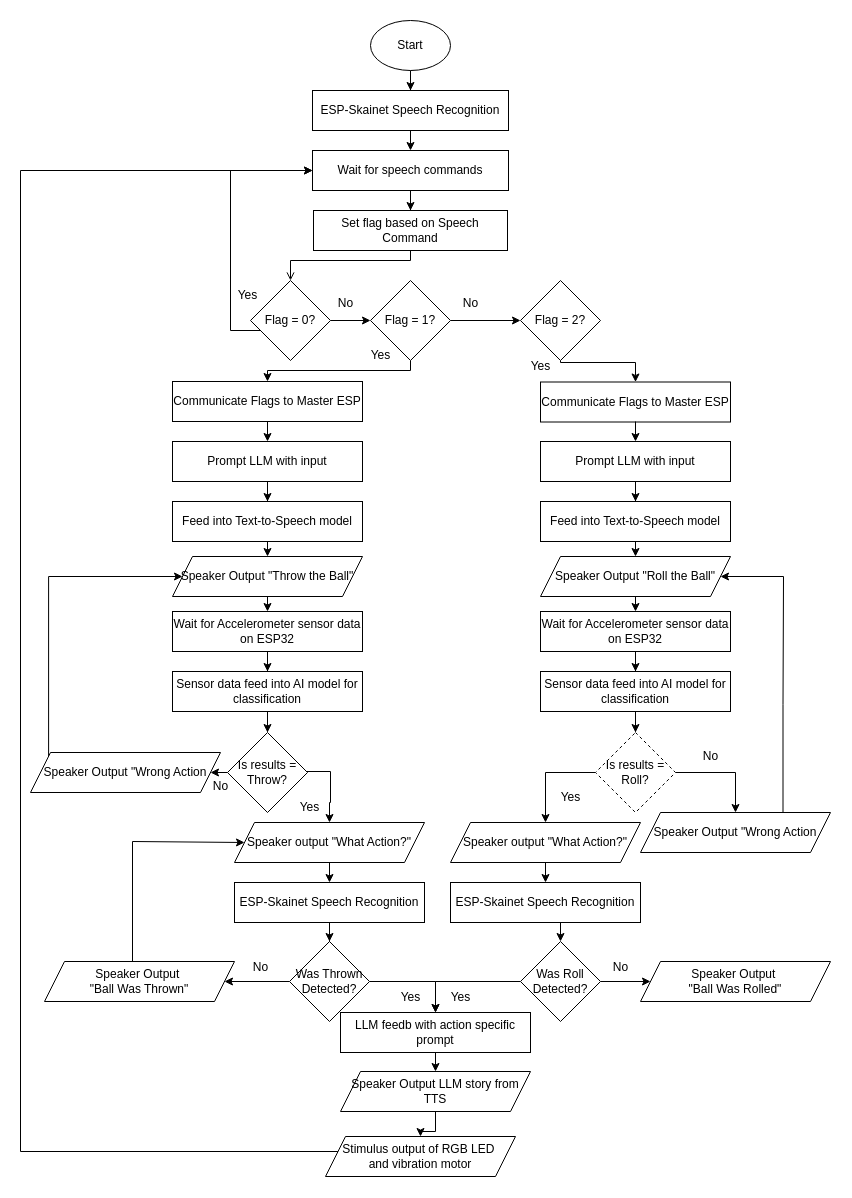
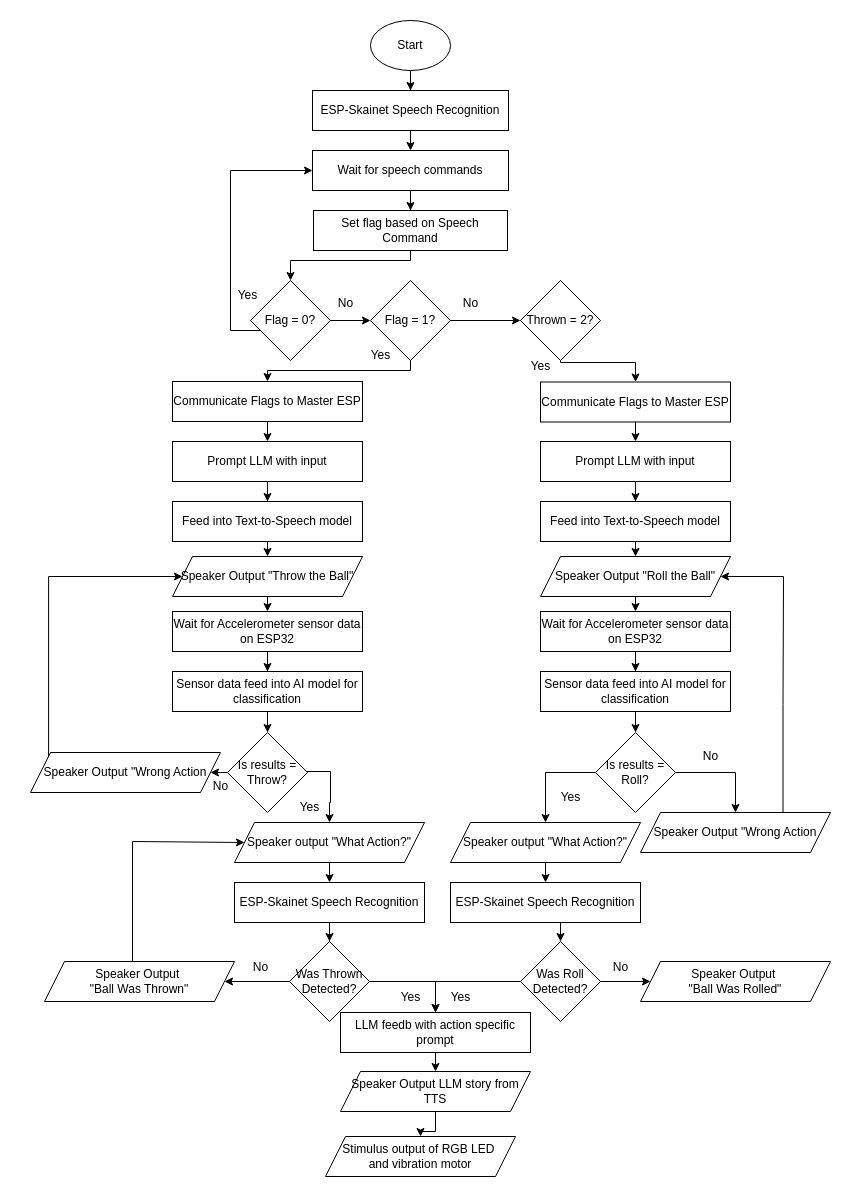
  <mxCell id="0" />
  <mxCell id="1" parent="0" />
  <mxCell id="2" style="edgeStyle=orthogonalEdgeStyle;rounded=0;orthogonalLoop=1;jettySize=auto;html=1;entryX=0.5;entryY=0;entryDx=0;entryDy=0;" edge="1" parent="1" source="3" target="42"><mxGeometry relative="1" as="geometry" /></mxCell>
  <mxCell id="3" value="Start" style="ellipse;whiteSpace=wrap;html=1;" parent="1" vertex="1"><mxGeometry x="370" y="20" width="80" height="50" as="geometry" /></mxCell>
  <mxCell id="4" style="edgeStyle=orthogonalEdgeStyle;rounded=0;orthogonalLoop=1;jettySize=auto;html=1;entryX=0.5;entryY=0;entryDx=0;entryDy=0;" parent="1" source="5" target="7" edge="1"><mxGeometry relative="1" as="geometry" /></mxCell>
  <mxCell id="5" value="Wait for speech commands" style="rounded=0;whiteSpace=wrap;html=1;" parent="1" vertex="1"><mxGeometry x="312" y="150" width="196" height="40" as="geometry" /></mxCell>
- <mxCell id="6" style="edgeStyle=orthogonalEdgeStyle;rounded=0;orthogonalLoop=1;jettySize=auto;html=1;endArrow=open;" parent="1" source="7" target="19" edge="1"><mxGeometry relative="1" as="geometry"><Array as="points"><mxPoint x="410" y="260" /><mxPoint x="290" y="260" /></Array></mxGeometry></mxCell>
+ <mxCell id="6" style="edgeStyle=orthogonalEdgeStyle;rounded=0;orthogonalLoop=1;jettySize=auto;html=1;" parent="1" source="7" target="19" edge="1"><mxGeometry relative="1" as="geometry"><Array as="points"><mxPoint x="410" y="260" /><mxPoint x="290" y="260" /></Array></mxGeometry></mxCell>
  <mxCell id="7" value="Set flag based on Speech Command" style="rounded=0;whiteSpace=wrap;html=1;" parent="1" vertex="1"><mxGeometry x="313" y="210" width="194" height="40" as="geometry" /></mxCell>
  <mxCell id="8" style="edgeStyle=orthogonalEdgeStyle;rounded=0;orthogonalLoop=1;jettySize=auto;html=1;exitX=0;exitY=0.5;exitDx=0;exitDy=0;entryX=1;entryY=0.5;entryDx=0;entryDy=0;" edge="1" parent="1" source="10" target="53"><mxGeometry relative="1" as="geometry" /></mxCell>
  <mxCell id="9" style="edgeStyle=orthogonalEdgeStyle;rounded=0;orthogonalLoop=1;jettySize=auto;html=1;entryX=0.5;entryY=0;entryDx=0;entryDy=0;" edge="1" parent="1" source="10" target="44"><mxGeometry relative="1" as="geometry"><Array as="points"><mxPoint x="330" y="771" /><mxPoint x="330" y="802" /><mxPoint x="329" y="802" /></Array></mxGeometry></mxCell>
  <mxCell id="10" value="Is results = Throw?" style="rhombus;whiteSpace=wrap;html=1;" parent="1" vertex="1"><mxGeometry x="227" y="732" width="80" height="80" as="geometry" /></mxCell>
  <mxCell id="11" style="edgeStyle=orthogonalEdgeStyle;rounded=0;orthogonalLoop=1;jettySize=auto;html=1;exitX=0.5;exitY=1;exitDx=0;exitDy=0;entryX=0.5;entryY=0;entryDx=0;entryDy=0;" edge="1" parent="1" source="12" target="38"><mxGeometry relative="1" as="geometry" /></mxCell>
  <mxCell id="12" value="Communicate Flags to Master ESP" style="rounded=0;whiteSpace=wrap;html=1;" parent="1" vertex="1"><mxGeometry x="172" y="381" width="190" height="40" as="geometry" /></mxCell>
  <mxCell id="13" style="edgeStyle=orthogonalEdgeStyle;rounded=0;orthogonalLoop=1;jettySize=auto;html=1;exitX=0.5;exitY=1;exitDx=0;exitDy=0;entryX=0.5;entryY=0;entryDx=0;entryDy=0;" edge="1" parent="1" source="14" target="31"><mxGeometry relative="1" as="geometry" /></mxCell>
  <mxCell id="14" value="Speaker Output &quot;Throw the Ball&quot;" style="shape=parallelogram;perimeter=parallelogramPerimeter;whiteSpace=wrap;html=1;fixedSize=1;" parent="1" vertex="1"><mxGeometry x="172" y="556" width="190" height="40" as="geometry" /></mxCell>
  <mxCell id="15" style="edgeStyle=orthogonalEdgeStyle;rounded=0;orthogonalLoop=1;jettySize=auto;html=1;entryX=0.5;entryY=0;entryDx=0;entryDy=0;" parent="1" source="16" target="10" edge="1"><mxGeometry relative="1" as="geometry" /></mxCell>
  <mxCell id="16" value="Sensor data feed into AI model for classification" style="rounded=0;whiteSpace=wrap;html=1;" parent="1" vertex="1"><mxGeometry x="172" y="671" width="190" height="40" as="geometry" /></mxCell>
  <mxCell id="17" style="edgeStyle=orthogonalEdgeStyle;rounded=0;orthogonalLoop=1;jettySize=auto;html=1;exitX=1;exitY=0.5;exitDx=0;exitDy=0;entryX=0;entryY=0.5;entryDx=0;entryDy=0;" parent="1" source="19" target="22" edge="1"><mxGeometry relative="1" as="geometry" /></mxCell>
  <mxCell id="18" style="edgeStyle=orthogonalEdgeStyle;rounded=0;orthogonalLoop=1;jettySize=auto;html=1;entryX=0;entryY=0.5;entryDx=0;entryDy=0;" parent="1" source="19" target="5" edge="1"><mxGeometry relative="1" as="geometry"><Array as="points"><mxPoint x="230" y="330" /><mxPoint x="230" y="170" /></Array></mxGeometry></mxCell>
  <mxCell id="19" value="Flag = 0?" style="rhombus;whiteSpace=wrap;html=1;" parent="1" vertex="1"><mxGeometry x="250" y="280" width="80" height="80" as="geometry" /></mxCell>
  <mxCell id="20" style="edgeStyle=orthogonalEdgeStyle;rounded=0;orthogonalLoop=1;jettySize=auto;html=1;exitX=1;exitY=0.5;exitDx=0;exitDy=0;entryX=0;entryY=0.5;entryDx=0;entryDy=0;" parent="1" source="22" target="24" edge="1"><mxGeometry relative="1" as="geometry" /></mxCell>
  <mxCell id="21" style="edgeStyle=orthogonalEdgeStyle;rounded=0;orthogonalLoop=1;jettySize=auto;html=1;exitX=0.5;exitY=1;exitDx=0;exitDy=0;entryX=0.5;entryY=0;entryDx=0;entryDy=0;" parent="1" source="22" target="12" edge="1"><mxGeometry relative="1" as="geometry"><Array as="points"><mxPoint x="410" y="370" /><mxPoint x="267" y="370" /></Array></mxGeometry></mxCell>
  <mxCell id="22" value="Flag = 1?" style="rhombus;whiteSpace=wrap;html=1;" parent="1" vertex="1"><mxGeometry x="370" y="280" width="80" height="80" as="geometry" /></mxCell>
  <mxCell id="23" style="edgeStyle=orthogonalEdgeStyle;rounded=0;orthogonalLoop=1;jettySize=auto;html=1;exitX=0.5;exitY=1;exitDx=0;exitDy=0;entryX=0.5;entryY=0;entryDx=0;entryDy=0;" parent="1" source="24" target="36" edge="1"><mxGeometry relative="1" as="geometry"><Array as="points"><mxPoint x="560" y="362" /><mxPoint x="635" y="362" /></Array></mxGeometry></mxCell>
- <mxCell id="24" value="Flag = 2?" style="rhombus;whiteSpace=wrap;html=1;" parent="1" vertex="1"><mxGeometry x="520" y="280" width="80" height="80" as="geometry" /></mxCell>
+ <mxCell id="24" value="Thrown = 2?" style="rhombus;whiteSpace=wrap;html=1;" parent="1" vertex="1"><mxGeometry x="520" y="280" width="80" height="80" as="geometry" /></mxCell>
  <mxCell id="25" value="Yes" style="text;html=1;align=center;verticalAlign=middle;resizable=0;points=[];autosize=1;strokeColor=none;fillColor=none;" parent="1" vertex="1"><mxGeometry x="227" y="280" width="40" height="30" as="geometry" /></mxCell>
  <mxCell id="26" value="No" style="text;html=1;align=center;verticalAlign=middle;resizable=0;points=[];autosize=1;strokeColor=none;fillColor=none;" parent="1" vertex="1"><mxGeometry x="325" y="288" width="40" height="30" as="geometry" /></mxCell>
  <mxCell id="27" value="No" style="text;html=1;align=center;verticalAlign=middle;resizable=0;points=[];autosize=1;strokeColor=none;fillColor=none;" parent="1" vertex="1"><mxGeometry x="450" y="288" width="40" height="30" as="geometry" /></mxCell>
  <mxCell id="28" value="Yes" style="text;html=1;align=center;verticalAlign=middle;resizable=0;points=[];autosize=1;strokeColor=none;fillColor=none;" parent="1" vertex="1"><mxGeometry x="360" y="340" width="40" height="30" as="geometry" /></mxCell>
  <mxCell id="29" value="Yes" style="text;html=1;align=center;verticalAlign=middle;resizable=0;points=[];autosize=1;strokeColor=none;fillColor=none;" parent="1" vertex="1"><mxGeometry x="520" y="351" width="40" height="30" as="geometry" /></mxCell>
  <mxCell id="30" value="" style="edgeStyle=orthogonalEdgeStyle;rounded=0;orthogonalLoop=1;jettySize=auto;html=1;" parent="1" source="31" target="16" edge="1"><mxGeometry relative="1" as="geometry" /></mxCell>
  <mxCell id="31" value="Wait for Accelerometer sensor data on ESP32" style="rounded=0;whiteSpace=wrap;html=1;" parent="1" vertex="1"><mxGeometry x="172" y="611" width="190" height="40" as="geometry" /></mxCell>
  <mxCell id="32" style="edgeStyle=orthogonalEdgeStyle;rounded=0;orthogonalLoop=1;jettySize=auto;html=1;entryX=0.5;entryY=0;entryDx=0;entryDy=0;" edge="1" parent="1" source="33" target="35"><mxGeometry relative="1" as="geometry" /></mxCell>
  <mxCell id="33" value="Speaker Output LLM story from TTS" style="shape=parallelogram;perimeter=parallelogramPerimeter;whiteSpace=wrap;html=1;fixedSize=1;" parent="1" vertex="1"><mxGeometry x="340" y="1071" width="190" height="40" as="geometry" /></mxCell>
- <mxCell id="34" style="edgeStyle=orthogonalEdgeStyle;rounded=0;orthogonalLoop=1;jettySize=auto;html=1;entryX=0;entryY=0.5;entryDx=0;entryDy=0;" parent="1" source="35" target="5" edge="1"><mxGeometry relative="1" as="geometry"><Array as="points"><mxPoint x="20" y="1151" /><mxPoint x="20" y="170" /></Array></mxGeometry></mxCell>
  <mxCell id="35" value="Stimulus output of RGB LED&amp;nbsp;&lt;div&gt;and vibration motor&lt;/div&gt;" style="shape=parallelogram;perimeter=parallelogramPerimeter;whiteSpace=wrap;html=1;fixedSize=1;" parent="1" vertex="1"><mxGeometry x="325" y="1136" width="190" height="40" as="geometry" /></mxCell>
  <mxCell id="36" value="Communicate Flags to Master ESP" style="rounded=0;whiteSpace=wrap;html=1;" parent="1" vertex="1"><mxGeometry x="540" y="381.5" width="190" height="40" as="geometry" /></mxCell>
  <mxCell id="37" style="edgeStyle=orthogonalEdgeStyle;rounded=0;orthogonalLoop=1;jettySize=auto;html=1;entryX=0.5;entryY=0;entryDx=0;entryDy=0;" edge="1" parent="1" source="38" target="40"><mxGeometry relative="1" as="geometry" /></mxCell>
  <mxCell id="38" value="Prompt LLM with input" style="rounded=0;whiteSpace=wrap;html=1;" vertex="1" parent="1"><mxGeometry x="172" y="441" width="190" height="40" as="geometry" /></mxCell>
  <mxCell id="39" style="edgeStyle=orthogonalEdgeStyle;rounded=0;orthogonalLoop=1;jettySize=auto;html=1;exitX=0.5;exitY=1;exitDx=0;exitDy=0;entryX=0.5;entryY=0;entryDx=0;entryDy=0;" edge="1" parent="1" source="40" target="14"><mxGeometry relative="1" as="geometry" /></mxCell>
  <mxCell id="40" value="Feed into Text-to-Speech model" style="rounded=0;whiteSpace=wrap;html=1;" vertex="1" parent="1"><mxGeometry x="172" y="501" width="190" height="40" as="geometry" /></mxCell>
  <mxCell id="41" style="edgeStyle=orthogonalEdgeStyle;rounded=0;orthogonalLoop=1;jettySize=auto;html=1;exitX=0.5;exitY=1;exitDx=0;exitDy=0;entryX=0.5;entryY=0;entryDx=0;entryDy=0;" edge="1" parent="1" source="42" target="5"><mxGeometry relative="1" as="geometry" /></mxCell>
  <mxCell id="42" value="ESP-Skainet Speech Recognition" style="rounded=0;whiteSpace=wrap;html=1;" vertex="1" parent="1"><mxGeometry x="312" y="90" width="196" height="40" as="geometry" /></mxCell>
  <mxCell id="43" style="edgeStyle=orthogonalEdgeStyle;rounded=0;orthogonalLoop=1;jettySize=auto;html=1;exitX=0.5;exitY=1;exitDx=0;exitDy=0;entryX=0.5;entryY=0;entryDx=0;entryDy=0;" edge="1" parent="1" source="44" target="46"><mxGeometry relative="1" as="geometry" /></mxCell>
  <mxCell id="44" value="Speaker output &quot;What Action?&quot;" style="shape=parallelogram;perimeter=parallelogramPerimeter;whiteSpace=wrap;html=1;fixedSize=1;" vertex="1" parent="1"><mxGeometry x="234" y="822" width="190" height="40" as="geometry" /></mxCell>
  <mxCell id="45" style="edgeStyle=orthogonalEdgeStyle;rounded=0;orthogonalLoop=1;jettySize=auto;html=1;entryX=0.5;entryY=0;entryDx=0;entryDy=0;" edge="1" parent="1" source="46" target="49"><mxGeometry relative="1" as="geometry" /></mxCell>
  <mxCell id="46" value="ESP-Skainet Speech Recognition" style="rounded=0;whiteSpace=wrap;html=1;" vertex="1" parent="1"><mxGeometry x="234" y="882" width="190" height="40" as="geometry" /></mxCell>
  <mxCell id="47" style="edgeStyle=orthogonalEdgeStyle;rounded=0;orthogonalLoop=1;jettySize=auto;html=1;entryX=1;entryY=0.5;entryDx=0;entryDy=0;" edge="1" parent="1" source="49" target="51"><mxGeometry relative="1" as="geometry" /></mxCell>
  <mxCell id="48" style="edgeStyle=orthogonalEdgeStyle;rounded=0;orthogonalLoop=1;jettySize=auto;html=1;exitX=1;exitY=0.5;exitDx=0;exitDy=0;entryX=0.5;entryY=0;entryDx=0;entryDy=0;" edge="1" parent="1" source="49" target="87"><mxGeometry relative="1" as="geometry" /></mxCell>
  <mxCell id="49" value="Was Thrown Detected?" style="rhombus;whiteSpace=wrap;html=1;" vertex="1" parent="1"><mxGeometry x="289" y="941" width="80" height="80" as="geometry" /></mxCell>
  <mxCell id="50" style="edgeStyle=orthogonalEdgeStyle;rounded=0;orthogonalLoop=1;jettySize=auto;html=1;entryX=0;entryY=0.5;entryDx=0;entryDy=0;" edge="1" parent="1" source="51" target="44"><mxGeometry relative="1" as="geometry"><Array as="points"><mxPoint x="132" y="841" /><mxPoint x="244" y="841" /></Array></mxGeometry></mxCell>
  <mxCell id="51" value="Speaker Output&amp;nbsp;&lt;div&gt;&quot;Ball Was Thrown&quot;&lt;/div&gt;" style="shape=parallelogram;perimeter=parallelogramPerimeter;whiteSpace=wrap;html=1;fixedSize=1;" vertex="1" parent="1"><mxGeometry x="44" y="961" width="190" height="40" as="geometry" /></mxCell>
  <mxCell id="52" style="edgeStyle=orthogonalEdgeStyle;rounded=0;orthogonalLoop=1;jettySize=auto;html=1;exitX=0;exitY=0;exitDx=0;exitDy=0;entryX=0;entryY=0.5;entryDx=0;entryDy=0;" edge="1" parent="1" source="53" target="14"><mxGeometry relative="1" as="geometry"><Array as="points"><mxPoint x="48" y="576" /></Array></mxGeometry></mxCell>
  <mxCell id="53" value="Speaker Output &quot;Wrong Action" style="shape=parallelogram;perimeter=parallelogramPerimeter;whiteSpace=wrap;html=1;fixedSize=1;" vertex="1" parent="1"><mxGeometry x="30" y="752" width="190" height="40" as="geometry" /></mxCell>
  <mxCell id="54" value="Yes" style="text;html=1;align=center;verticalAlign=middle;resizable=0;points=[];autosize=1;strokeColor=none;fillColor=none;" vertex="1" parent="1"><mxGeometry x="289" y="792" width="40" height="30" as="geometry" /></mxCell>
  <mxCell id="55" value="No" style="text;html=1;align=center;verticalAlign=middle;resizable=0;points=[];autosize=1;strokeColor=none;fillColor=none;" vertex="1" parent="1"><mxGeometry x="200" y="771" width="40" height="30" as="geometry" /></mxCell>
  <mxCell id="56" value="No" style="text;html=1;align=center;verticalAlign=middle;resizable=0;points=[];autosize=1;strokeColor=none;fillColor=none;" vertex="1" parent="1"><mxGeometry x="240" y="952" width="40" height="30" as="geometry" /></mxCell>
  <mxCell id="57" value="Yes" style="text;html=1;align=center;verticalAlign=middle;resizable=0;points=[];autosize=1;strokeColor=none;fillColor=none;" vertex="1" parent="1"><mxGeometry x="390" y="982" width="40" height="30" as="geometry" /></mxCell>
  <mxCell id="58" style="edgeStyle=orthogonalEdgeStyle;rounded=0;orthogonalLoop=1;jettySize=auto;html=1;exitX=0.5;exitY=1;exitDx=0;exitDy=0;entryX=0.5;entryY=0;entryDx=0;entryDy=0;" edge="1" parent="1" target="66"><mxGeometry relative="1" as="geometry"><mxPoint x="635" y="421" as="sourcePoint" /></mxGeometry></mxCell>
  <mxCell id="59" style="edgeStyle=orthogonalEdgeStyle;rounded=0;orthogonalLoop=1;jettySize=auto;html=1;exitX=0.5;exitY=1;exitDx=0;exitDy=0;entryX=0.5;entryY=0;entryDx=0;entryDy=0;" edge="1" parent="1" source="60" target="64"><mxGeometry relative="1" as="geometry" /></mxCell>
  <mxCell id="60" value="Speaker Output &quot;Roll the Ball&quot;" style="shape=parallelogram;perimeter=parallelogramPerimeter;whiteSpace=wrap;html=1;fixedSize=1;" vertex="1" parent="1"><mxGeometry x="540" y="556" width="190" height="40" as="geometry" /></mxCell>
  <mxCell id="61" value="" style="edgeStyle=orthogonalEdgeStyle;rounded=0;orthogonalLoop=1;jettySize=auto;html=1;" edge="1" parent="1" source="62" target="71"><mxGeometry relative="1" as="geometry" /></mxCell>
  <mxCell id="62" value="Sensor data feed into AI model for classification" style="rounded=0;whiteSpace=wrap;html=1;" vertex="1" parent="1"><mxGeometry x="540" y="671" width="190" height="40" as="geometry" /></mxCell>
  <mxCell id="63" value="" style="edgeStyle=orthogonalEdgeStyle;rounded=0;orthogonalLoop=1;jettySize=auto;html=1;" edge="1" parent="1" source="64" target="62"><mxGeometry relative="1" as="geometry" /></mxCell>
  <mxCell id="64" value="Wait for Accelerometer sensor data on ESP32" style="rounded=0;whiteSpace=wrap;html=1;" vertex="1" parent="1"><mxGeometry x="540" y="611" width="190" height="40" as="geometry" /></mxCell>
  <mxCell id="65" style="edgeStyle=orthogonalEdgeStyle;rounded=0;orthogonalLoop=1;jettySize=auto;html=1;entryX=0.5;entryY=0;entryDx=0;entryDy=0;" edge="1" parent="1" source="66" target="68"><mxGeometry relative="1" as="geometry" /></mxCell>
  <mxCell id="66" value="Prompt LLM with input" style="rounded=0;whiteSpace=wrap;html=1;" vertex="1" parent="1"><mxGeometry x="540" y="441" width="190" height="40" as="geometry" /></mxCell>
  <mxCell id="67" style="edgeStyle=orthogonalEdgeStyle;rounded=0;orthogonalLoop=1;jettySize=auto;html=1;exitX=0.5;exitY=1;exitDx=0;exitDy=0;entryX=0.5;entryY=0;entryDx=0;entryDy=0;" edge="1" parent="1" source="68" target="60"><mxGeometry relative="1" as="geometry" /></mxCell>
  <mxCell id="68" value="Feed into Text-to-Speech model" style="rounded=0;whiteSpace=wrap;html=1;" vertex="1" parent="1"><mxGeometry x="540" y="501" width="190" height="40" as="geometry" /></mxCell>
  <mxCell id="69" style="edgeStyle=orthogonalEdgeStyle;rounded=0;orthogonalLoop=1;jettySize=auto;html=1;entryX=0.5;entryY=0;entryDx=0;entryDy=0;" edge="1" parent="1" source="71" target="73"><mxGeometry relative="1" as="geometry"><Array as="points"><mxPoint x="545" y="772" /></Array></mxGeometry></mxCell>
  <mxCell id="70" style="edgeStyle=orthogonalEdgeStyle;rounded=0;orthogonalLoop=1;jettySize=auto;html=1;exitX=1;exitY=0.5;exitDx=0;exitDy=0;entryX=0.5;entryY=0;entryDx=0;entryDy=0;" edge="1" parent="1" source="71" target="81"><mxGeometry relative="1" as="geometry" /></mxCell>
- <mxCell id="71" value="Is results = Roll?" style="rhombus;whiteSpace=wrap;html=1;dashed=1;" vertex="1" parent="1"><mxGeometry x="595" y="732" width="80" height="80" as="geometry" /></mxCell>
+ <mxCell id="71" value="Is results = Roll?" style="rhombus;whiteSpace=wrap;html=1;" vertex="1" parent="1"><mxGeometry x="595" y="732" width="80" height="80" as="geometry" /></mxCell>
  <mxCell id="72" style="edgeStyle=orthogonalEdgeStyle;rounded=0;orthogonalLoop=1;jettySize=auto;html=1;exitX=0.5;exitY=1;exitDx=0;exitDy=0;entryX=0.5;entryY=0;entryDx=0;entryDy=0;" edge="1" parent="1" source="73" target="75"><mxGeometry relative="1" as="geometry" /></mxCell>
  <mxCell id="73" value="Speaker output &quot;What Action?&quot;" style="shape=parallelogram;perimeter=parallelogramPerimeter;whiteSpace=wrap;html=1;fixedSize=1;" vertex="1" parent="1"><mxGeometry x="450" y="822" width="190" height="40" as="geometry" /></mxCell>
  <mxCell id="74" style="edgeStyle=orthogonalEdgeStyle;rounded=0;orthogonalLoop=1;jettySize=auto;html=1;exitX=0.5;exitY=1;exitDx=0;exitDy=0;entryX=0.5;entryY=0;entryDx=0;entryDy=0;" edge="1" parent="1" source="75" target="78"><mxGeometry relative="1" as="geometry" /></mxCell>
  <mxCell id="75" value="ESP-Skainet Speech Recognition" style="rounded=0;whiteSpace=wrap;html=1;" vertex="1" parent="1"><mxGeometry x="450" y="882" width="190" height="40" as="geometry" /></mxCell>
  <mxCell id="76" style="edgeStyle=orthogonalEdgeStyle;rounded=0;orthogonalLoop=1;jettySize=auto;html=1;exitX=1;exitY=0.5;exitDx=0;exitDy=0;" edge="1" parent="1" source="78" target="79"><mxGeometry relative="1" as="geometry" /></mxCell>
  <mxCell id="77" style="edgeStyle=orthogonalEdgeStyle;rounded=0;orthogonalLoop=1;jettySize=auto;html=1;entryX=0.5;entryY=0;entryDx=0;entryDy=0;" edge="1" parent="1" source="78" target="87"><mxGeometry relative="1" as="geometry"><Array as="points"><mxPoint x="435" y="981" /></Array></mxGeometry></mxCell>
  <mxCell id="78" value="Was Roll Detected?" style="rhombus;whiteSpace=wrap;html=1;" vertex="1" parent="1"><mxGeometry x="520" y="941" width="80" height="80" as="geometry" /></mxCell>
  <mxCell id="79" value="Speaker Output&amp;nbsp;&lt;div&gt;&quot;Ball Was Rolled&quot;&lt;/div&gt;" style="shape=parallelogram;perimeter=parallelogramPerimeter;whiteSpace=wrap;html=1;fixedSize=1;" vertex="1" parent="1"><mxGeometry x="640" y="961" width="190" height="40" as="geometry" /></mxCell>
  <mxCell id="80" style="edgeStyle=orthogonalEdgeStyle;rounded=0;orthogonalLoop=1;jettySize=auto;html=1;exitX=0.75;exitY=0;exitDx=0;exitDy=0;entryX=1;entryY=0.5;entryDx=0;entryDy=0;" edge="1" parent="1" source="81" target="60"><mxGeometry relative="1" as="geometry"><Array as="points"><mxPoint x="783" y="704" /><mxPoint x="783" y="576" /></Array></mxGeometry></mxCell>
  <mxCell id="81" value="Speaker Output &quot;Wrong Action" style="shape=parallelogram;perimeter=parallelogramPerimeter;whiteSpace=wrap;html=1;fixedSize=1;" vertex="1" parent="1"><mxGeometry x="640" y="812" width="190" height="40" as="geometry" /></mxCell>
  <mxCell id="82" value="Yes" style="text;html=1;align=center;verticalAlign=middle;resizable=0;points=[];autosize=1;strokeColor=none;fillColor=none;" vertex="1" parent="1"><mxGeometry x="550" y="782" width="40" height="30" as="geometry" /></mxCell>
  <mxCell id="83" value="No" style="text;html=1;align=center;verticalAlign=middle;resizable=0;points=[];autosize=1;strokeColor=none;fillColor=none;" vertex="1" parent="1"><mxGeometry x="690" y="741" width="40" height="30" as="geometry" /></mxCell>
  <mxCell id="84" value="No" style="text;html=1;align=center;verticalAlign=middle;resizable=0;points=[];autosize=1;strokeColor=none;fillColor=none;" vertex="1" parent="1"><mxGeometry x="600" y="952" width="40" height="30" as="geometry" /></mxCell>
  <mxCell id="85" value="Yes" style="text;html=1;align=center;verticalAlign=middle;resizable=0;points=[];autosize=1;strokeColor=none;fillColor=none;" vertex="1" parent="1"><mxGeometry x="440" y="982" width="40" height="30" as="geometry" /></mxCell>
  <mxCell id="86" style="edgeStyle=orthogonalEdgeStyle;rounded=0;orthogonalLoop=1;jettySize=auto;html=1;exitX=0.5;exitY=1;exitDx=0;exitDy=0;entryX=0.5;entryY=0;entryDx=0;entryDy=0;" edge="1" parent="1" source="87" target="33"><mxGeometry relative="1" as="geometry" /></mxCell>
  <mxCell id="87" value="LLM feedb with action specific prompt" style="rounded=0;whiteSpace=wrap;html=1;" vertex="1" parent="1"><mxGeometry x="340" y="1012" width="190" height="40" as="geometry" /></mxCell>
